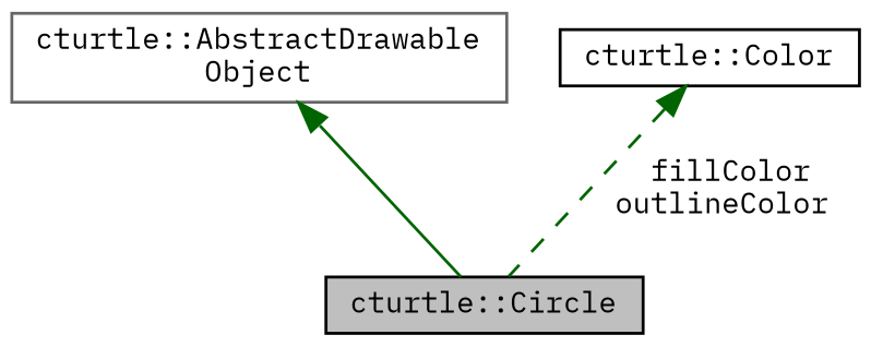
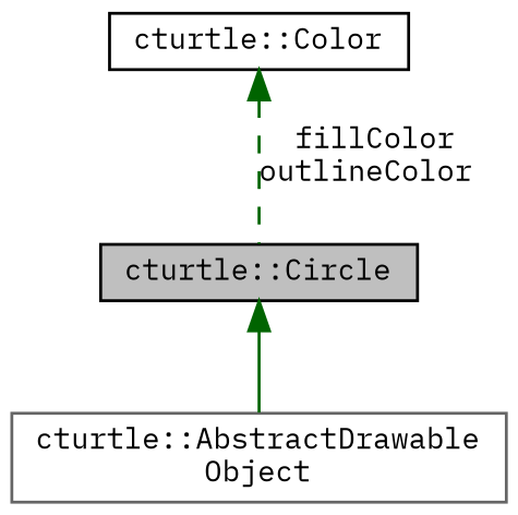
  digraph {
    fontname="IBM Plex Mono"
    node [color=black fillcolor=white fontname="IBM Plex Mono" fontsize=10 shape=record style=filled]
    edge [color=darkgreen dir=back fontname="IBM Plex Mono" fontsize=10 labelfontname=Helvetica labelfontsize=10]
    n1 [fillcolor=grey75 fontcolor=black height=0.2 label="cturtle::Circle" width=0.4]
    n2 [color=gray40 height=0.2 label="cturtle::AbstractDrawable\lObject" width=0.4]
    n3 [height=0.2 label="cturtle::Color" width=0.4]
-   n2 -> n1 [style=solid]
+   n1 -> n2 [style=solid]
    n3 -> n1 [label=" fillColor\noutlineColor" style=dashed]
  }
